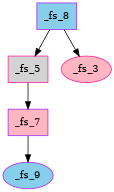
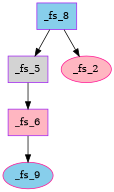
  digraph {
    node [color=purple fillcolor=skyblue shape=box style=filled]
    edge [style=solid]
    n1 [label=_fs_8]
-   _fs_5 [color=deeppink fillcolor=lightgrey]
-   _fs_3 [color=deeppink fillcolor=lightpink shape=""]
-   _fs_6 [fillcolor=lightpink label=_fs_7]
-   _fs_9 [shape=""]
+   _fs_5 [fillcolor=lightgrey]
+   _fs_3 [color=deeppink fillcolor=lightpink label=_fs_2 shape=""]
+   _fs_6 [fillcolor=lightpink]
+   _fs_9 [color=deeppink shape=""]
    subgraph sub_1 {
      n1
      _fs_5
    }
    subgraph sub_2 {
      n1
      _fs_3
    }
    subgraph sub_3 {
      _fs_5
      _fs_6
    }
    subgraph sub_4 {
      _fs_6
    }
    subgraph sub_5 {
      _fs_6
      _fs_9
    }
    n1 -> _fs_5
    n1 -> _fs_3
    _fs_5 -> _fs_6
    _fs_6 -> _fs_9
  }
